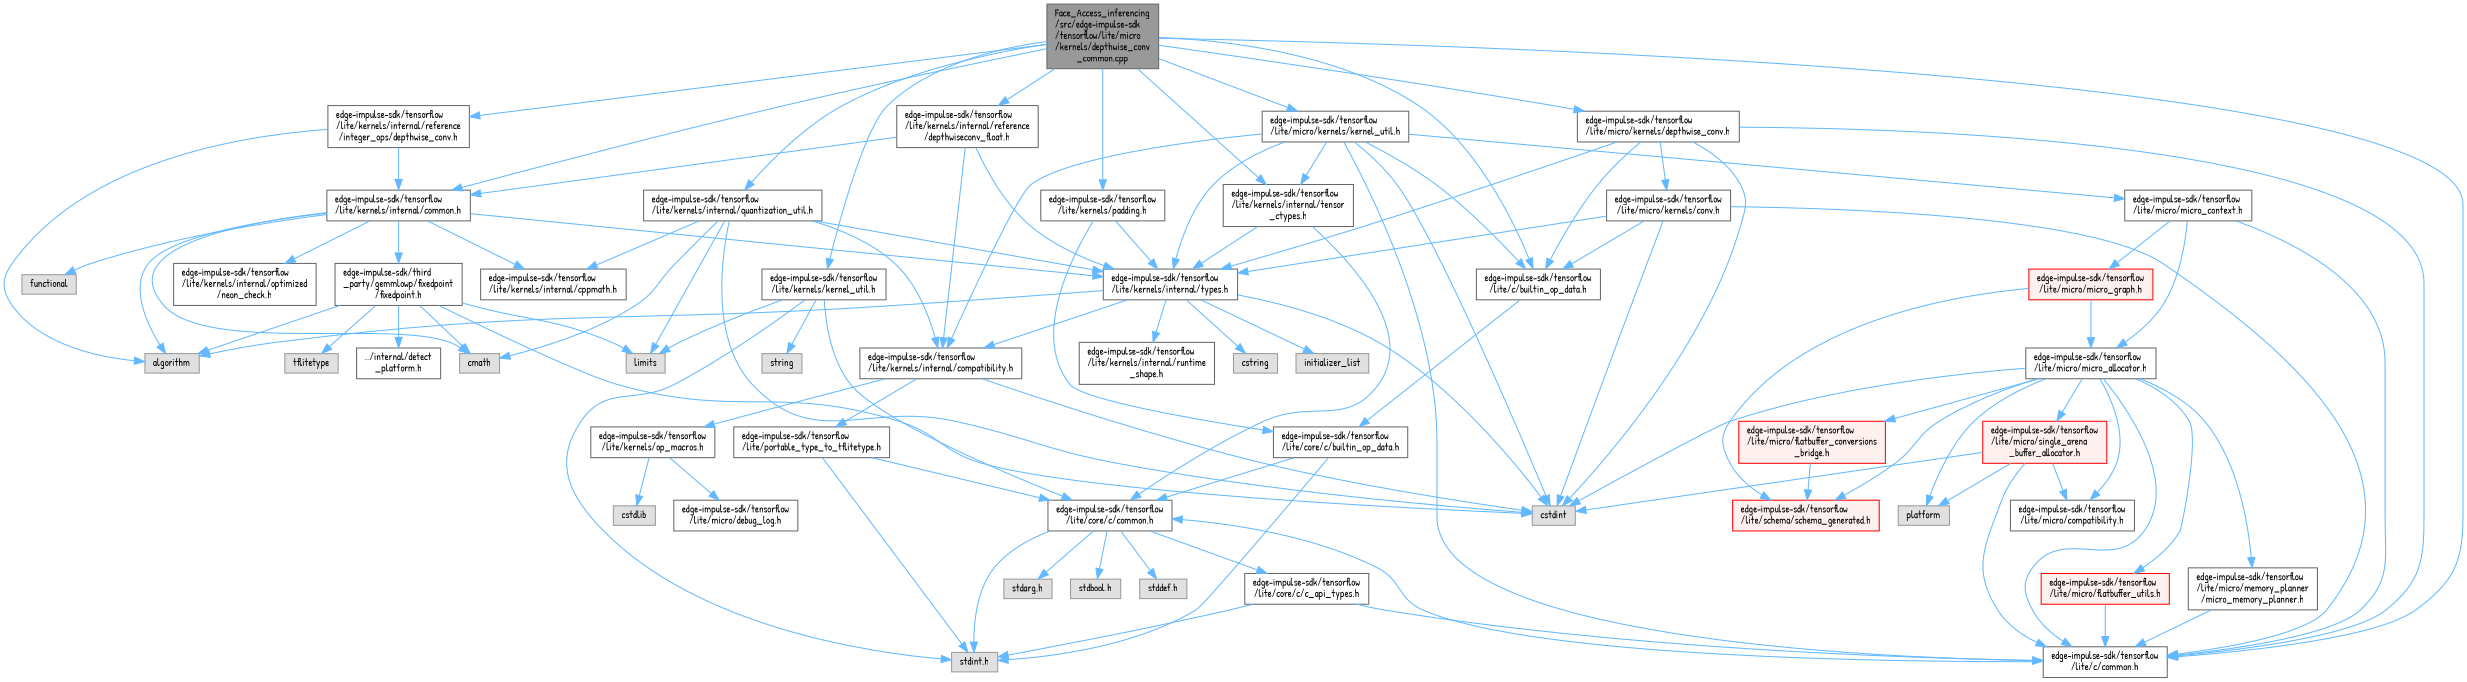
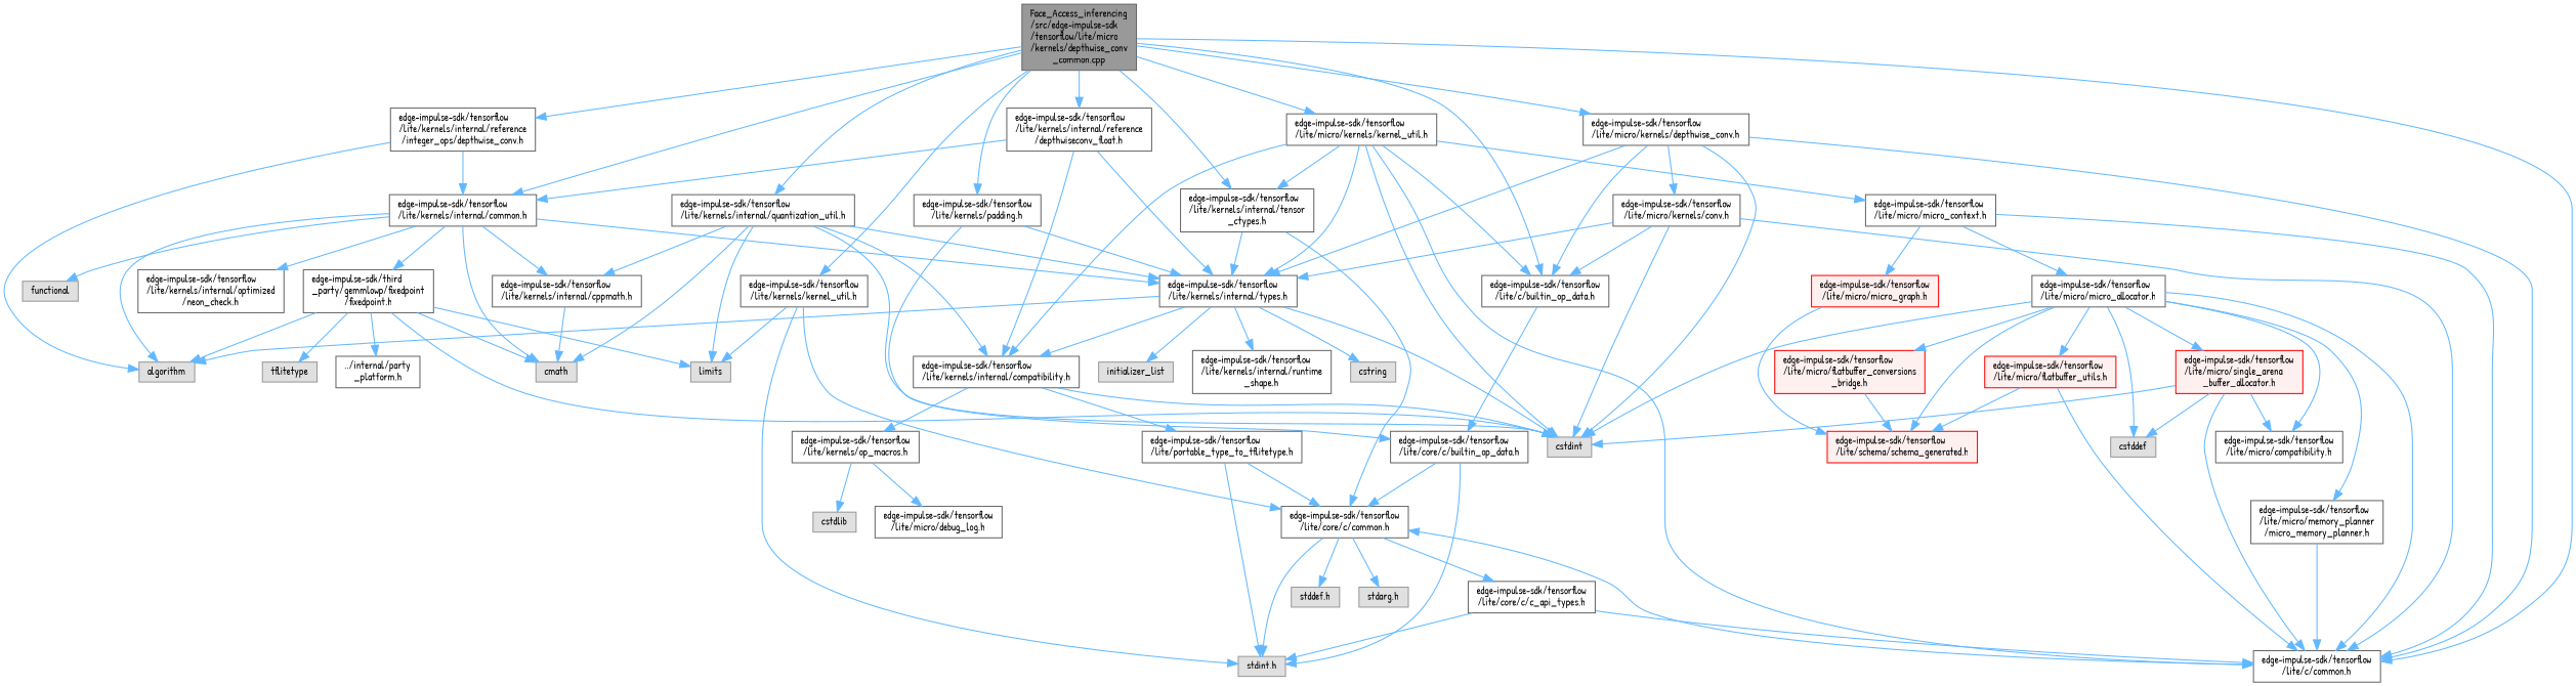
  digraph {
    fontname="Patrick Hand"
    node [color=grey40 fillcolor=white fontname="Patrick Hand" fontsize=10 shape=box style=filled]
    edge [color=steelblue1 fontname="Patrick Hand" fontsize=10 labelfontname=Helvetica labelfontsize=10 style=solid]
    n1 [color=gray40 fillcolor=grey60 fontcolor=black height=0.2 label="Face_Access_inferencing\l/src/edge-impulse-sdk\l/tensorflow/lite/micro\l/kernels/depthwise_conv\l_common.cpp" width=0.4]
    n2 [height=0.2 label="edge-impulse-sdk/tensorflow\l/lite/c/builtin_op_data.h" width=0.4]
    n3 [height=0.2 label="edge-impulse-sdk/tensorflow\l/lite/c/common.h" width=0.4]
    n4 [height=0.2 label="edge-impulse-sdk/tensorflow\l/lite/kernels/internal/common.h" width=0.4]
    n5 [height=0.2 label="edge-impulse-sdk/tensorflow\l/lite/kernels/internal/quantization_util.h" width=0.4]
    n6 [height=0.2 label="edge-impulse-sdk/tensorflow\l/lite/kernels/internal/reference\l/depthwiseconv_float.h" width=0.4]
    n7 [height=0.2 label="edge-impulse-sdk/tensorflow\l/lite/kernels/internal/reference\l/integer_ops/depthwise_conv.h" width=0.4]
    n8 [height=0.2 label="edge-impulse-sdk/tensorflow\l/lite/kernels/internal/tensor\l_ctypes.h" width=0.4]
    n9 [height=0.2 label="edge-impulse-sdk/tensorflow\l/lite/kernels/kernel_util.h" width=0.4]
    n10 [height=0.2 label="edge-impulse-sdk/tensorflow\l/lite/kernels/padding.h" width=0.4]
    n11 [height=0.2 label="edge-impulse-sdk/tensorflow\l/lite/micro/kernels/depthwise_conv.h" width=0.4]
    n12 [height=0.2 label="edge-impulse-sdk/tensorflow\l/lite/micro/kernels/kernel_util.h" width=0.4]
    n13 [height=0.2 label="edge-impulse-sdk/tensorflow\l/lite/core/c/builtin_op_data.h" width=0.4]
    n14 [height=0.2 label="edge-impulse-sdk/tensorflow\l/lite/core/c/common.h" width=0.4]
    n15 [color=grey60 fillcolor="#E0E0E0" height=0.2 label=algorithm width=0.4]
    n16 [color=grey60 fillcolor="#E0E0E0" height=0.2 label=cmath width=0.4]
    n17 [color=grey60 fillcolor="#E0E0E0" height=0.2 label=functional width=0.4]
    n18 [height=0.2 label="edge-impulse-sdk/third\l_party/gemmlowp/fixedpoint\l/fixedpoint.h" width=0.4]
    n19 [height=0.2 label="edge-impulse-sdk/tensorflow\l/lite/kernels/internal/cppmath.h" width=0.4]
    n20 [height=0.2 label="edge-impulse-sdk/tensorflow\l/lite/kernels/internal/optimized\l/neon_check.h" width=0.4]
    n21 [height=0.2 label="edge-impulse-sdk/tensorflow\l/lite/kernels/internal/types.h" width=0.4]
    n22 [color=grey60 fillcolor="#E0E0E0" height=0.2 label=cstdint width=0.4]
    n23 [color=grey60 fillcolor="#E0E0E0" height=0.2 label=limits width=0.4]
    n24 [height=0.2 label="edge-impulse-sdk/tensorflow\l/lite/kernels/internal/compatibility.h" width=0.4]
    n25 [color=grey60 fillcolor="#E0E0E0" height=0.2 label="stdint.h" width=0.4]
-   n26 [color=grey60 fillcolor="#E0E0E0" height=0.2 label=string width=0.4]
    n27 [height=0.2 label="edge-impulse-sdk/tensorflow\l/lite/micro/kernels/conv.h" width=0.4]
    n28 [height=0.2 label="edge-impulse-sdk/tensorflow\l/lite/micro/micro_context.h" width=0.4]
    n29 [color=grey60 fillcolor="#E0E0E0" height=0.2 label="stdarg.h" width=0.4]
-   n30 [color=grey60 fillcolor="#E0E0E0" height=0.2 label="stdbool.h" width=0.4]
    n31 [color=grey60 fillcolor="#E0E0E0" height=0.2 label="stddef.h" width=0.4]
    n32 [height=0.2 label="edge-impulse-sdk/tensorflow\l/lite/core/c/c_api_types.h" width=0.4]
    n33 [color=grey60 fillcolor="#E0E0E0" height=0.2 label=tflitetype width=0.4]
-   n34 [height=0.2 label="../internal/detect\l_platform.h" width=0.4]
+   n34 [height=0.2 label="../internal/party\l_platform.h" width=0.4]
    n35 [color=grey60 fillcolor="#E0E0E0" height=0.2 label=cstring width=0.4]
    n36 [color=grey60 fillcolor="#E0E0E0" height=0.2 label=initializer_list width=0.4]
    n37 [height=0.2 label="edge-impulse-sdk/tensorflow\l/lite/kernels/internal/runtime\l_shape.h" width=0.4]
    n38 [height=0.2 label="edge-impulse-sdk/tensorflow\l/lite/portable_type_to_tflitetype.h" width=0.4]
    n39 [height=0.2 label="edge-impulse-sdk/tensorflow\l/lite/kernels/op_macros.h" width=0.4]
    n40 [height=0.2 label="edge-impulse-sdk/tensorflow\l/lite/micro/debug_log.h" width=0.4]
    n41 [color=grey60 fillcolor="#E0E0E0" height=0.2 label=cstdlib width=0.4]
    n42 [height=0.2 label="edge-impulse-sdk/tensorflow\l/lite/micro/micro_allocator.h" width=0.4]
    n43 [color=red fillcolor="#FFF0F0" height=0.2 label="edge-impulse-sdk/tensorflow\l/lite/micro/micro_graph.h" width=0.4]
-   n44 [color=grey60 fillcolor="#E0E0E0" height=0.2 label=platform width=0.4]
+   n44 [color=grey60 fillcolor="#E0E0E0" height=0.2 label=cstddef width=0.4]
    n45 [color=red fillcolor="#FFF0F0" height=0.2 label="edge-impulse-sdk/tensorflow\l/lite/micro/single_arena\l_buffer_allocator.h" width=0.4]
    n46 [height=0.2 label="edge-impulse-sdk/tensorflow\l/lite/micro/compatibility.h" width=0.4]
    n47 [color=red fillcolor="#FFF0F0" height=0.2 label="edge-impulse-sdk/tensorflow\l/lite/micro/flatbuffer_utils.h" width=0.4]
    n48 [color=red fillcolor="#FFF0F0" height=0.2 label="edge-impulse-sdk/tensorflow\l/lite/schema/schema_generated.h" width=0.4]
    n49 [height=0.2 label="edge-impulse-sdk/tensorflow\l/lite/micro/memory_planner\l/micro_memory_planner.h" width=0.4]
    n50 [color=red fillcolor="#FFF0F0" height=0.2 label="edge-impulse-sdk/tensorflow\l/lite/micro/flatbuffer_conversions\l_bridge.h" width=0.4]
    n1 -> n2
    n1 -> n3
    n1 -> n4
    n1 -> n5
    n1 -> n6
    n1 -> n7
    n1 -> n8
    n1 -> n9
    n1 -> n10
    n1 -> n11
    n1 -> n12
    n2 -> n13
    n3 -> n14
    n4 -> n15
    n4 -> n16
    n4 -> n17
    n4 -> n18
    n4 -> n19
    n4 -> n20
    n4 -> n21
    n5 -> n16
    n5 -> n19
    n5 -> n21
    n5 -> n22
    n5 -> n23
    n5 -> n24
    n6 -> n4
    n6 -> n21
    n6 -> n24
    n7 -> n4
    n7 -> n15
    n8 -> n14
    n8 -> n21
    n9 -> n14
    n9 -> n23
    n9 -> n25
-   n9 -> n26
    n10 -> n13
    n10 -> n21
    n11 -> n2
    n11 -> n3
    n11 -> n21
    n11 -> n22
    n11 -> n27
    n12 -> n2
    n12 -> n3
    n12 -> n8
    n12 -> n21
    n12 -> n22
    n12 -> n24
    n12 -> n28
    n13 -> n14
    n13 -> n25
    n14 -> n25
    n14 -> n29
-   n14 -> n30
    n14 -> n31
    n14 -> n32
    n18 -> n15
    n18 -> n16
    n18 -> n22
    n18 -> n23
    n18 -> n33
    n18 -> n34
+   n19 -> n16
    n21 -> n15
    n21 -> n22
    n21 -> n24
    n21 -> n35
    n21 -> n36
    n21 -> n37
    n24 -> n22
    n24 -> n38
    n24 -> n39
    n27 -> n2
    n27 -> n3
    n27 -> n21
    n27 -> n22
    n28 -> n3
    n28 -> n42
    n28 -> n43
    n32 -> n3
    n32 -> n25
    n38 -> n14
    n38 -> n25
    n39 -> n40
    n39 -> n41
    n42 -> n3
    n42 -> n22
    n42 -> n44
    n42 -> n45
    n42 -> n46
    n42 -> n47
    n42 -> n48
    n42 -> n49
    n42 -> n50
-   n43 -> n42
    n43 -> n48
    n45 -> n3
    n45 -> n22
    n45 -> n44
    n45 -> n46
    n47 -> n3
+   n47 -> n48
    n49 -> n3
    n50 -> n48
  }
